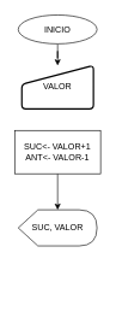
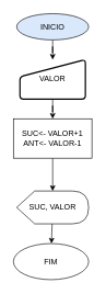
  <mxCell id="0" />
  <mxCell id="1" parent="0" />
  <mxCell id="2" value="" style="edgeStyle=orthogonalEdgeStyle;rounded=0;orthogonalLoop=1;jettySize=auto;html=1;" edge="1" parent="1" source="3" target="10"><mxGeometry relative="1" as="geometry" /></mxCell>
- <mxCell id="3" value="INICIO" style="ellipse;whiteSpace=wrap;html=1;" parent="1" vertex="1"><mxGeometry x="25" y="20" width="110" height="40" as="geometry" /></mxCell>
+ <mxCell id="3" value="INICIO" style="ellipse;whiteSpace=wrap;html=1;fillColor=#dae8fc;" parent="1" vertex="1"><mxGeometry x="25" y="20" width="110" height="40" as="geometry" /></mxCell>
  <mxCell id="4" value="" style="edgeStyle=none;rounded=0;orthogonalLoop=1;jettySize=auto;html=1;" parent="1" source="5" target="7" edge="1"><mxGeometry relative="1" as="geometry" /></mxCell>
  <mxCell id="5" value="SUC&amp;lt;- VALOR+1&lt;br&gt;ANT&amp;lt;- VALOR-1" style="whiteSpace=wrap;html=1;" parent="1" vertex="1"><mxGeometry x="20" y="180" width="120" height="60" as="geometry" /></mxCell>
+ <mxCell id="6" value="" style="edgeStyle=none;rounded=0;orthogonalLoop=1;jettySize=auto;html=1;" parent="1" source="7" target="8" edge="1"><mxGeometry relative="1" as="geometry" /></mxCell>
  <mxCell id="7" value="SUC, VALOR" style="shape=display;whiteSpace=wrap;html=1;" parent="1" vertex="1"><mxGeometry x="25" y="290" width="110" height="50" as="geometry" /></mxCell>
+ <mxCell id="8" value="FIM" style="ellipse;whiteSpace=wrap;html=1;" parent="1" vertex="1"><mxGeometry x="20" y="370" width="115" height="55" as="geometry" /></mxCell>
+ <mxCell id="9" value="" style="edgeStyle=orthogonalEdgeStyle;rounded=0;orthogonalLoop=1;jettySize=auto;html=1;" edge="1" parent="1" source="10" target="5"><mxGeometry relative="1" as="geometry" /></mxCell>
  <mxCell id="10" value="&lt;span&gt;VALOR&lt;/span&gt;" style="html=1;strokeWidth=2;shape=manualInput;whiteSpace=wrap;rounded=1;size=26;arcSize=11;" vertex="1" parent="1"><mxGeometry x="30" y="90" width="100" height="60" as="geometry" /></mxCell>
